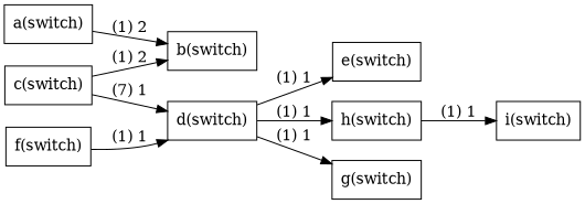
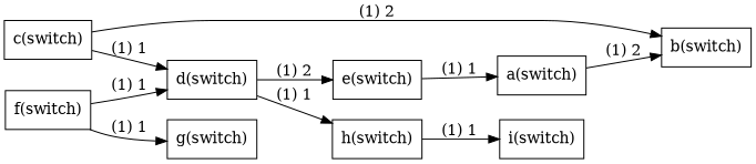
  digraph {
    rankdir=LR
    node [shape=record]
    n1 [label="a(switch)"]
    n2 [label="b(switch)"]
    n3 [label="c(switch)"]
    n4 [label="d(switch)"]
    n5 [label="e(switch)"]
    n6 [label="h(switch)"]
    n7 [label="f(switch)"]
    n8 [label="g(switch)"]
    n9 [label="i(switch)"]
    n1 -> n2 [label="(1) 2"]
    n3 -> n2 [label="(1) 2"]
-   n3 -> n4 [label="(7) 1"]
-   n4 -> n5 [label="(1) 1"]
+   n3 -> n4 [label="(1) 1"]
+   n4 -> n5 [label="(1) 2"]
    n4 -> n6 [label="(1) 1"]
+   n5 -> n1 [label="(1) 1"]
    n6 -> n9 [label="(1) 1"]
    n7 -> n4 [label="(1) 1"]
-   n4 -> n8 [label="(1) 1"]
+   n7 -> n8 [label="(1) 1"]
  }
